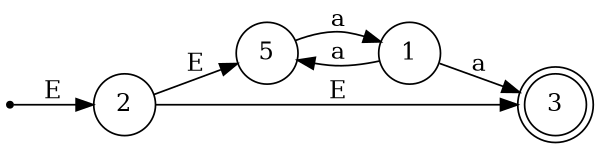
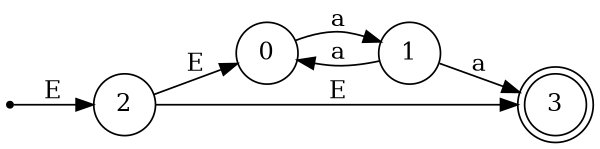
  digraph {
    fontname="DejaVu Serif"
    rankdir=LR
    node [fontname="DejaVu Serif" shape=circle]
    edge [fontname="DejaVu Serif"]
    2
-   0 [label=5]
+   0
    3 [shape=doublecircle]
    1
    s [shape=point]
    2 -> 0 [label=E]
    2 -> 3 [label=E]
    0 -> 1 [label=a]
    1 -> 0 [label=a]
    1 -> 3 [label=a]
    s -> 2 [label=E]
  }
